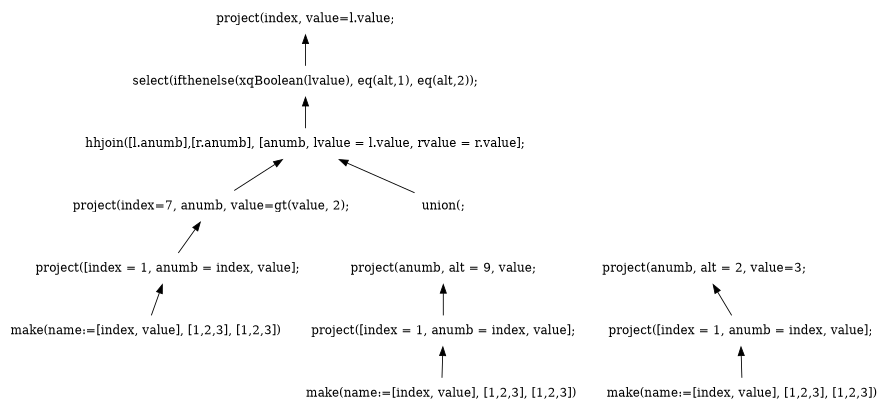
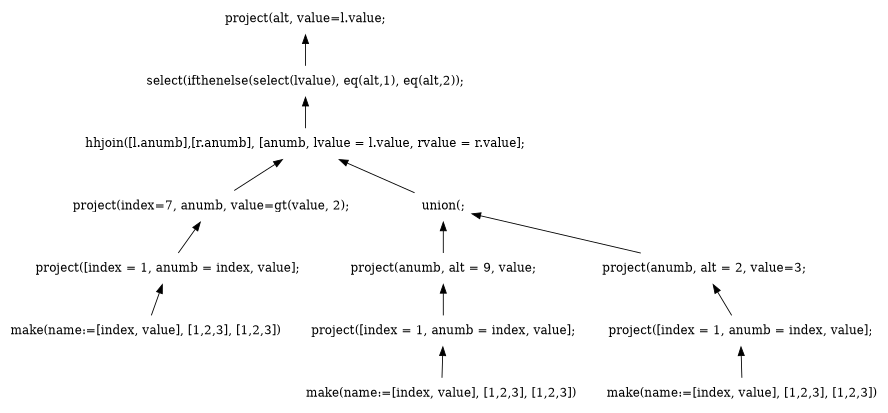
  digraph {
    node [shape=plaintext]
    edge [arrowhead=none arrowtail=normal color=black dir=both fontcolor=black fontname=Helvetica weight=1]
    n1 [label="project([index = 1, anumb = index, value];"]
    n2 [label="make(name:=[index, value], [1,2,3], [1,2,3])"]
    n3 [label="project([index = 1, anumb = index, value];"]
    n4 [label="make(name:=[index, value], [1,2,3], [1,2,3])"]
    n5 [label="project([index = 1, anumb = index, value];"]
    n6 [label="make(name:=[index, value], [1,2,3], [1,2,3])"]
-   n7 [label="project(index, value=l.value;"]
-   n8 [label="select(ifthenelse(xqBoolean(lvalue), eq(alt,1), eq(alt,2));"]
+   n7 [label="project(alt, value=l.value;"]
+   n8 [label="select(ifthenelse(select(lvalue), eq(alt,1), eq(alt,2));"]
    n9 [label="hhjoin([l.anumb],[r.anumb], [anumb, lvalue = l.value, rvalue = r.value];"]
    n10 [label="project(anumb, alt = 9, value;"]
    n11 [label="project(anumb, alt = 2, value=3;"]
    n12 [label="project(index=7, anumb, value=gt(value, 2);"]
    n13 [label="union(;"]
    n1 -> n2
    n3 -> n4
    n5 -> n6
    n7 -> n8
    n8 -> n9
    n9 -> n12
    n9 -> n13
    n10 -> n1
    n11 -> n3
    n12 -> n5
+   n13 -> n10
+   n13 -> n11
  }
